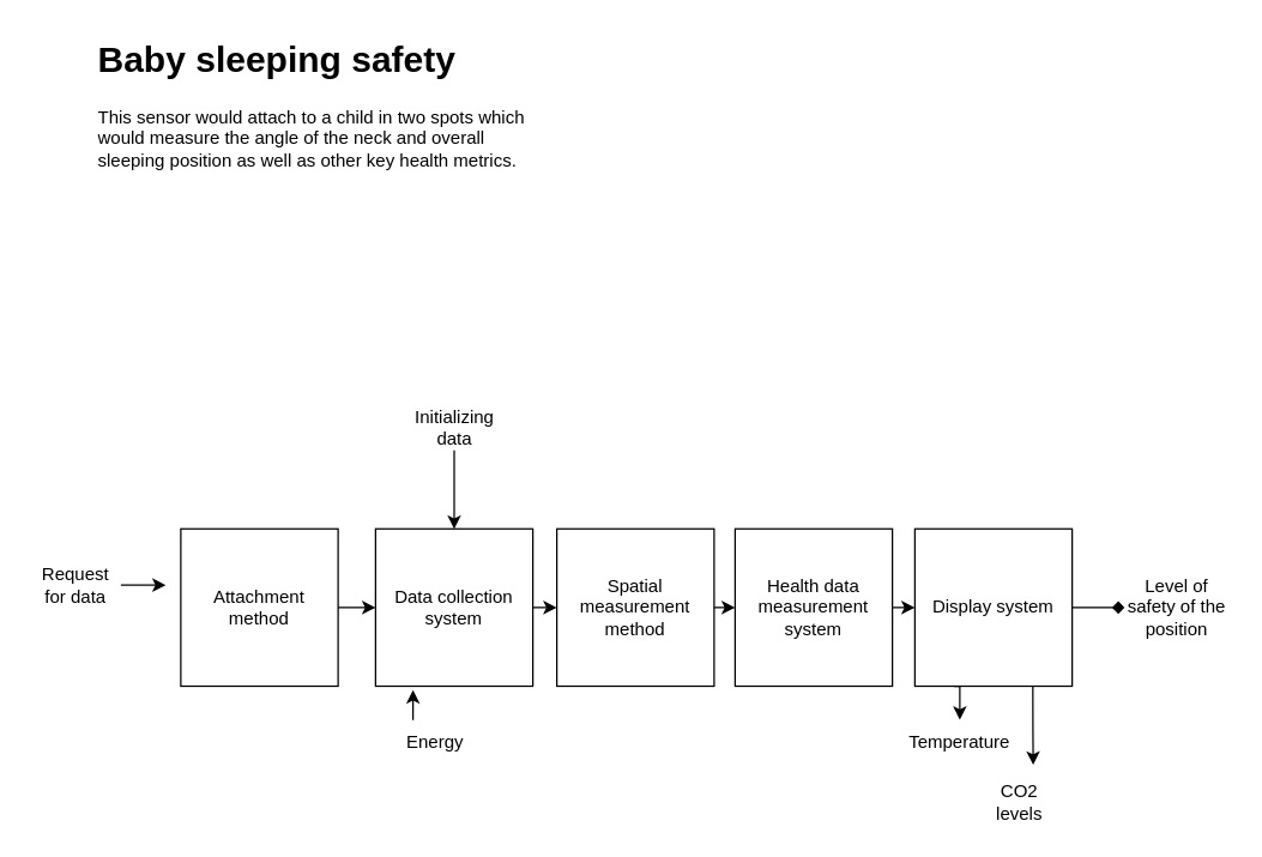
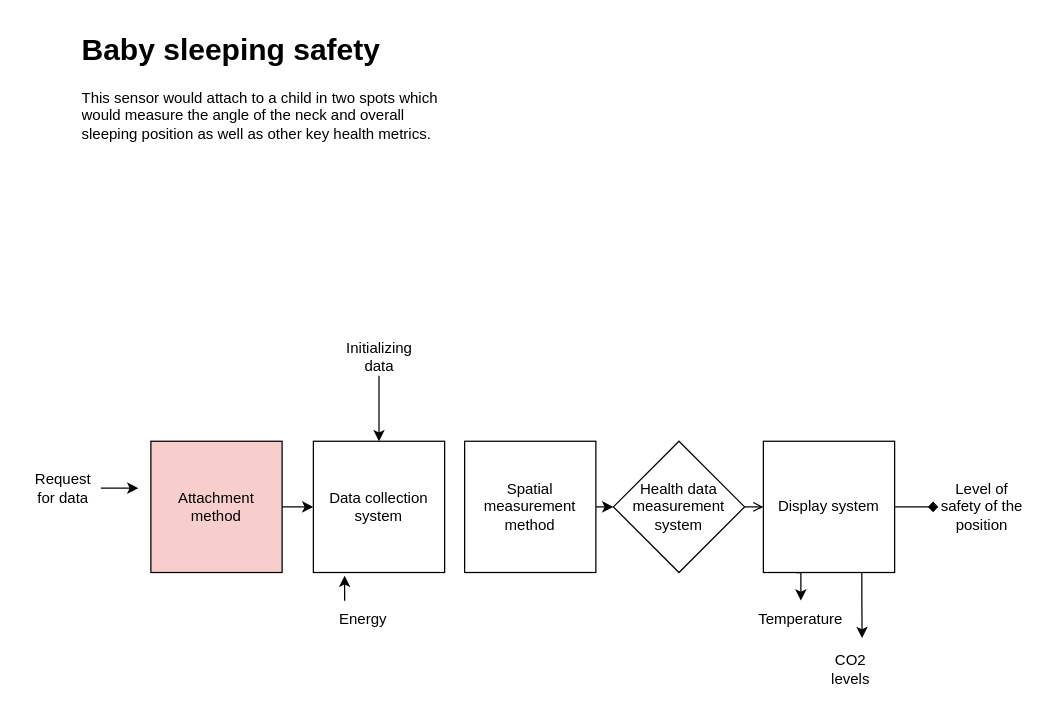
  <mxCell id="0" />
  <mxCell id="1" parent="0" />
  <mxCell id="2" style="edgeStyle=orthogonalEdgeStyle;rounded=0;orthogonalLoop=1;jettySize=auto;html=1;exitX=1;exitY=0.5;exitDx=0;exitDy=0;entryX=0;entryY=0.5;entryDx=0;entryDy=0;" edge="1" parent="1" source="3" target="7"><mxGeometry relative="1" as="geometry" /></mxCell>
- <mxCell id="3" value="Attachment method" style="whiteSpace=wrap;html=1;aspect=fixed;" vertex="1" parent="1"><mxGeometry x="120" y="352.5" width="105" height="105" as="geometry" /></mxCell>
+ <mxCell id="3" value="Attachment method" style="whiteSpace=wrap;html=1;aspect=fixed;fillColor=#f8cecc;" vertex="1" parent="1"><mxGeometry x="120" y="352.5" width="105" height="105" as="geometry" /></mxCell>
  <mxCell id="4" style="edgeStyle=orthogonalEdgeStyle;rounded=0;orthogonalLoop=1;jettySize=auto;html=1;exitX=0.25;exitY=0;exitDx=0;exitDy=0;" edge="1" parent="1" source="5"><mxGeometry relative="1" as="geometry"><mxPoint x="275" y="460" as="targetPoint" /></mxGeometry></mxCell>
  <mxCell id="5" value="Energy" style="text;html=1;strokeColor=none;fillColor=none;align=center;verticalAlign=middle;whiteSpace=wrap;rounded=0;" vertex="1" parent="1"><mxGeometry x="260" y="480" width="60" height="30" as="geometry" /></mxCell>
- <mxCell id="6" style="edgeStyle=orthogonalEdgeStyle;rounded=0;orthogonalLoop=1;jettySize=auto;html=1;exitX=1;exitY=0.5;exitDx=0;exitDy=0;entryX=0;entryY=0.5;entryDx=0;entryDy=0;" edge="1" parent="1" source="7" target="9"><mxGeometry relative="1" as="geometry" /></mxCell>
  <mxCell id="7" value="Data collection system" style="whiteSpace=wrap;html=1;aspect=fixed;" vertex="1" parent="1"><mxGeometry x="250" y="352.5" width="105" height="105" as="geometry" /></mxCell>
  <mxCell id="8" style="edgeStyle=orthogonalEdgeStyle;rounded=0;orthogonalLoop=1;jettySize=auto;html=1;exitX=1;exitY=0.5;exitDx=0;exitDy=0;entryX=0;entryY=0.5;entryDx=0;entryDy=0;" edge="1" parent="1" source="9" target="11"><mxGeometry relative="1" as="geometry" /></mxCell>
  <mxCell id="9" value="Spatial measurement method" style="whiteSpace=wrap;html=1;aspect=fixed;" vertex="1" parent="1"><mxGeometry x="371" y="352.5" width="105" height="105" as="geometry" /></mxCell>
- <mxCell id="10" style="edgeStyle=orthogonalEdgeStyle;rounded=0;orthogonalLoop=1;jettySize=auto;html=1;exitX=1;exitY=0.5;exitDx=0;exitDy=0;entryX=0;entryY=0.5;entryDx=0;entryDy=0;" edge="1" parent="1" source="11" target="16"><mxGeometry relative="1" as="geometry" /></mxCell>
- <mxCell id="11" value="Health data measurement system" style="whiteSpace=wrap;html=1;aspect=fixed;" vertex="1" parent="1"><mxGeometry x="490" y="352.5" width="105" height="105" as="geometry" /></mxCell>
+ <mxCell id="10" style="edgeStyle=orthogonalEdgeStyle;rounded=0;orthogonalLoop=1;jettySize=auto;html=1;exitX=1;exitY=0.5;exitDx=0;exitDy=0;entryX=0;entryY=0.5;entryDx=0;entryDy=0;endArrow=open;" edge="1" parent="1" source="11" target="16"><mxGeometry relative="1" as="geometry" /></mxCell>
+ <mxCell id="11" value="Health data measurement system" style="rhombus;whiteSpace=wrap;html=1;aspect=fixed;" vertex="1" parent="1"><mxGeometry x="490" y="352.5" width="105" height="105" as="geometry" /></mxCell>
  <mxCell id="12" value="Temperature" style="text;html=1;strokeColor=none;fillColor=none;align=center;verticalAlign=middle;whiteSpace=wrap;rounded=0;" vertex="1" parent="1"><mxGeometry x="610" y="480" width="60" height="30" as="geometry" /></mxCell>
  <mxCell id="13" style="edgeStyle=orthogonalEdgeStyle;rounded=0;orthogonalLoop=1;jettySize=auto;html=1;exitX=1;exitY=0.5;exitDx=0;exitDy=0;endArrow=diamond;" edge="1" parent="1" source="16" target="18"><mxGeometry relative="1" as="geometry" /></mxCell>
  <mxCell id="14" style="edgeStyle=orthogonalEdgeStyle;rounded=0;orthogonalLoop=1;jettySize=auto;html=1;exitX=0.25;exitY=1;exitDx=0;exitDy=0;entryX=0.5;entryY=0;entryDx=0;entryDy=0;" edge="1" parent="1" source="16" target="12"><mxGeometry relative="1" as="geometry" /></mxCell>
  <mxCell id="15" style="edgeStyle=orthogonalEdgeStyle;rounded=0;orthogonalLoop=1;jettySize=auto;html=1;exitX=0.75;exitY=1;exitDx=0;exitDy=0;" edge="1" parent="1" source="16"><mxGeometry relative="1" as="geometry"><mxPoint x="689" y="510" as="targetPoint" /></mxGeometry></mxCell>
  <mxCell id="16" value="Display system" style="whiteSpace=wrap;html=1;aspect=fixed;" vertex="1" parent="1"><mxGeometry x="610" y="352.5" width="105" height="105" as="geometry" /></mxCell>
  <mxCell id="17" value="CO2 levels" style="text;html=1;strokeColor=none;fillColor=none;align=center;verticalAlign=middle;whiteSpace=wrap;rounded=0;" vertex="1" parent="1"><mxGeometry x="650" y="520" width="60" height="30" as="geometry" /></mxCell>
  <mxCell id="18" value="Level of safety of the position" style="text;html=1;strokeColor=none;fillColor=none;align=center;verticalAlign=middle;whiteSpace=wrap;rounded=0;" vertex="1" parent="1"><mxGeometry x="750" y="375" width="70" height="60" as="geometry" /></mxCell>
  <mxCell id="19" style="edgeStyle=orthogonalEdgeStyle;rounded=0;orthogonalLoop=1;jettySize=auto;html=1;exitX=0.5;exitY=1;exitDx=0;exitDy=0;entryX=0.5;entryY=0;entryDx=0;entryDy=0;" edge="1" parent="1" source="20" target="7"><mxGeometry relative="1" as="geometry" /></mxCell>
  <mxCell id="20" value="Initializing data" style="text;html=1;strokeColor=none;fillColor=none;align=center;verticalAlign=middle;whiteSpace=wrap;rounded=0;" vertex="1" parent="1"><mxGeometry x="272.5" y="270" width="60" height="30" as="geometry" /></mxCell>
  <mxCell id="21" value="&lt;h1&gt;Baby sleeping safety&lt;/h1&gt;&lt;p&gt;This sensor would attach to a child in two spots which would measure the angle of the neck and overall sleeping position as well as other key health metrics.&lt;/p&gt;" style="text;html=1;strokeColor=none;fillColor=none;spacing=5;spacingTop=-20;whiteSpace=wrap;overflow=hidden;rounded=0;" vertex="1" parent="1"><mxGeometry x="60" y="20" width="300" height="120" as="geometry" /></mxCell>
  <mxCell id="22" style="edgeStyle=orthogonalEdgeStyle;rounded=0;orthogonalLoop=1;jettySize=auto;html=1;exitX=1;exitY=0.5;exitDx=0;exitDy=0;" edge="1" parent="1" source="23"><mxGeometry relative="1" as="geometry"><mxPoint x="110" y="390" as="targetPoint" /></mxGeometry></mxCell>
  <mxCell id="23" value="Request for data" style="text;html=1;strokeColor=none;fillColor=none;align=center;verticalAlign=middle;whiteSpace=wrap;rounded=0;" vertex="1" parent="1"><mxGeometry x="20" y="375" width="60" height="30" as="geometry" /></mxCell>
